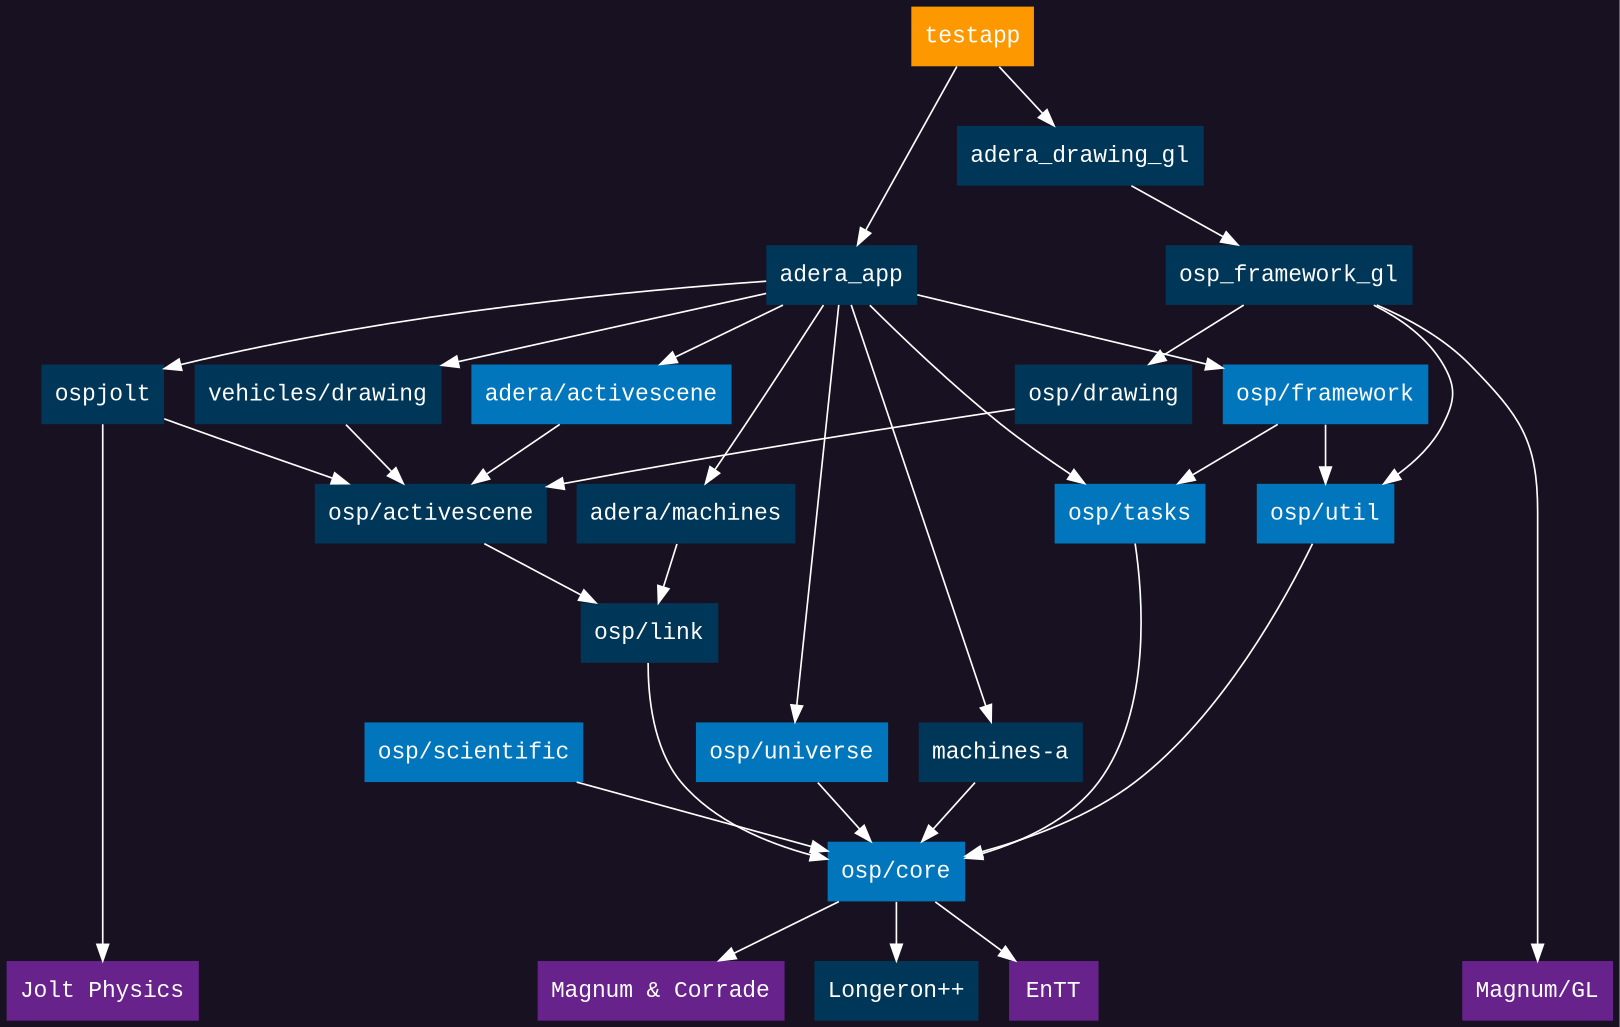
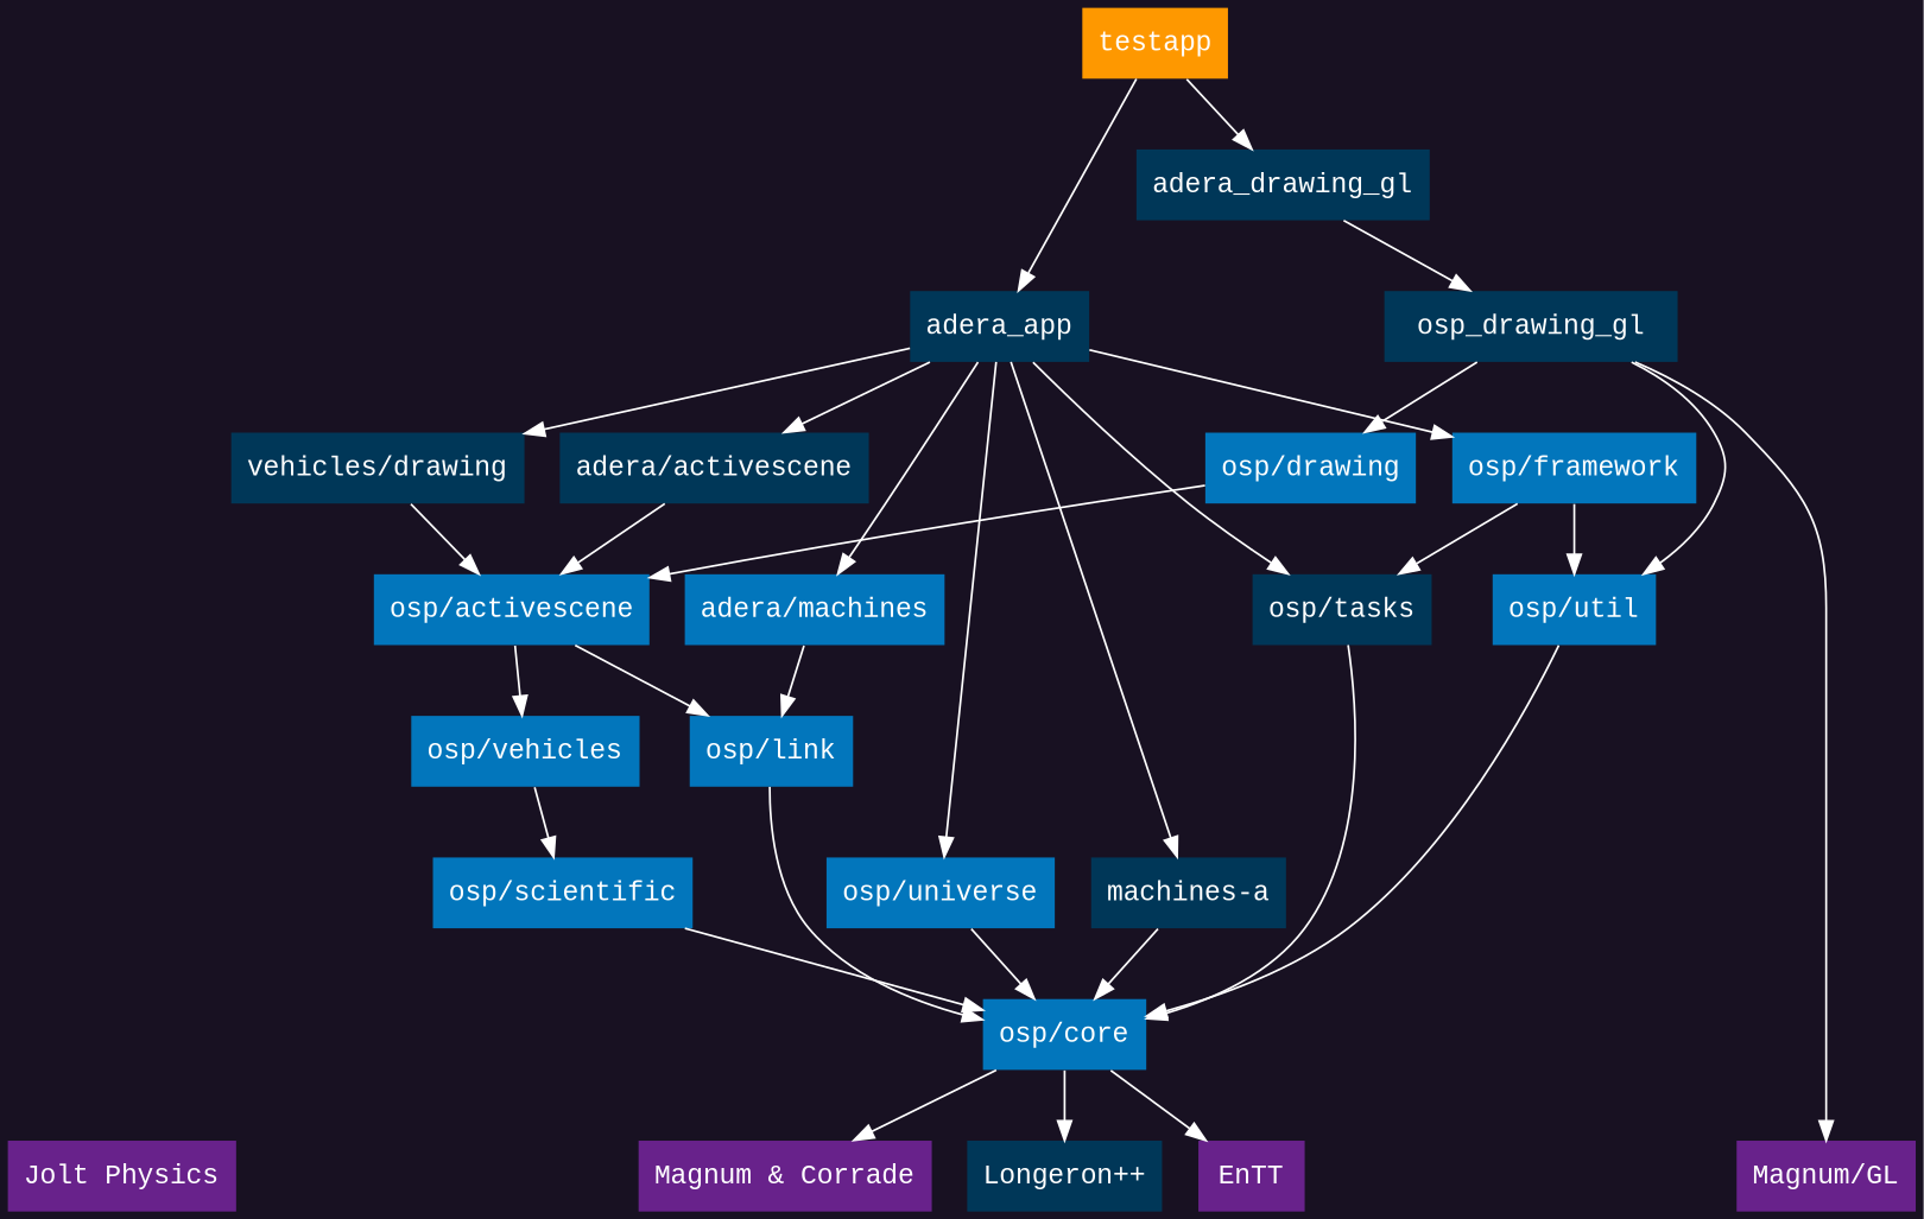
  digraph {
    TBbalance=max
    bgcolor="#181122"
    fontname="Liberation Mono"
    rankdir=TB
    node [color=transparent fillcolor="#0276bc" fontcolor=white fontname="Liberation Mono" shape=rectangle style=filled]
    edge [color=white fontname="Liberation Mono"]
    EnTT [fillcolor=darkorchid4]
    "Magnum & Corrade" [fillcolor=darkorchid4]
    "Magnum/GL" [fillcolor=darkorchid4]
    "Jolt Physics" [fillcolor=darkorchid4]
    "Longeron++" [fillcolor="#003758"]
    "osp/core"
-   "osp/activescene" [fillcolor="#003758"]
-   "osp/link" [fillcolor="#003758"]
+   "osp/activescene"
+   "osp/vehicles"
+   "osp/link"
    "osp/scientific"
-   "osp/drawing" [fillcolor="#003758"]
-   "osp/tasks"
+   "osp/drawing"
+   "osp/tasks" [fillcolor="#003758"]
    "osp/universe"
    "osp/util"
    "osp/framework"
-   "adera/activescene"
+   "adera/activescene" [fillcolor="#003758"]
    n17 [fillcolor="#003758" label="vehicles/drawing"]
    adera_drawing_gl [fillcolor="#003758"]
-   osp_drawing_gl [fillcolor="#003758" label=osp_framework_gl]
-   "adera/machines" [fillcolor="#003758"]
+   osp_drawing_gl [fillcolor="#003758"]
+   "adera/machines"
    adera_app [fillcolor="#003758"]
-   ospjolt [fillcolor="#003758"]
    n23 [fillcolor="#003758" label="machines-a"]
    testapp [fillcolor="#fe9800"]
    "osp/core" -> EnTT
    "osp/core" -> "Magnum & Corrade"
    "osp/core" -> "Longeron++"
+   "osp/activescene" -> "osp/vehicles"
    "osp/activescene" -> "osp/link"
+   "osp/vehicles" -> "osp/scientific"
    "osp/link" -> "osp/core"
    "osp/scientific" -> "osp/core"
    "osp/drawing" -> "osp/activescene"
    "osp/tasks" -> "osp/core"
    "osp/universe" -> "osp/core"
    "osp/util" -> "osp/core"
    "osp/framework" -> "osp/tasks"
    "osp/framework" -> "osp/util"
    "adera/activescene" -> "osp/activescene"
    n17 -> "osp/activescene"
    adera_drawing_gl -> osp_drawing_gl
    osp_drawing_gl -> "Magnum/GL"
    osp_drawing_gl -> "osp/drawing"
    osp_drawing_gl -> "osp/util"
    "adera/machines" -> "osp/link"
    adera_app -> "osp/tasks"
    adera_app -> "osp/universe"
    adera_app -> "osp/framework"
    adera_app -> "adera/activescene"
    adera_app -> n17
    adera_app -> "adera/machines"
-   adera_app -> ospjolt
    adera_app -> n23
-   ospjolt -> "Jolt Physics"
-   ospjolt -> "osp/activescene"
    n23 -> "osp/core"
    testapp -> adera_drawing_gl
    testapp -> adera_app
  }
